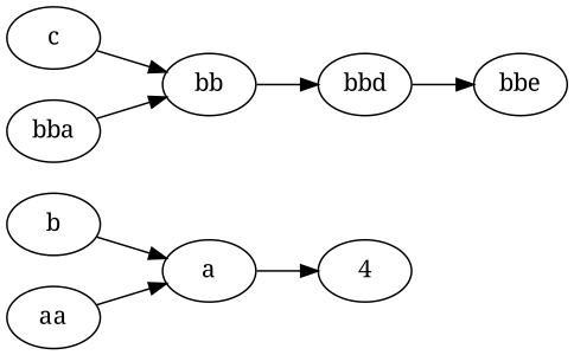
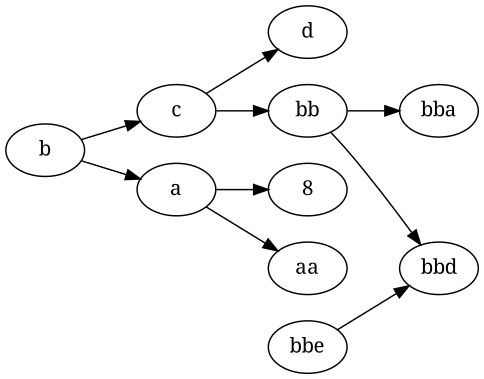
  digraph {
    fontname="Noto Serif"
    rankdir=LR
    node [fontname="Noto Serif"]
    edge [fontname="Noto Serif"]
    n1 [label=b]
    n2 [label=c]
    n3 [label=a]
+   n4 [label=d]
    n5 [label=bb]
-   n6 [label=4]
+   n6 [label=8]
    n7 [label=aa]
    n8 [label=bbd]
    n9 [label=bba]
    n10 [label=bbe]
+   n1 -> n2
    n1 -> n3
+   n2 -> n4
    n2 -> n5
    n3 -> n6
-   n7 -> n3
+   n3 -> n7
    n5 -> n8
-   n9 -> n5
-   n8 -> n10
+   n5 -> n9
+   n10 -> n8
  }
